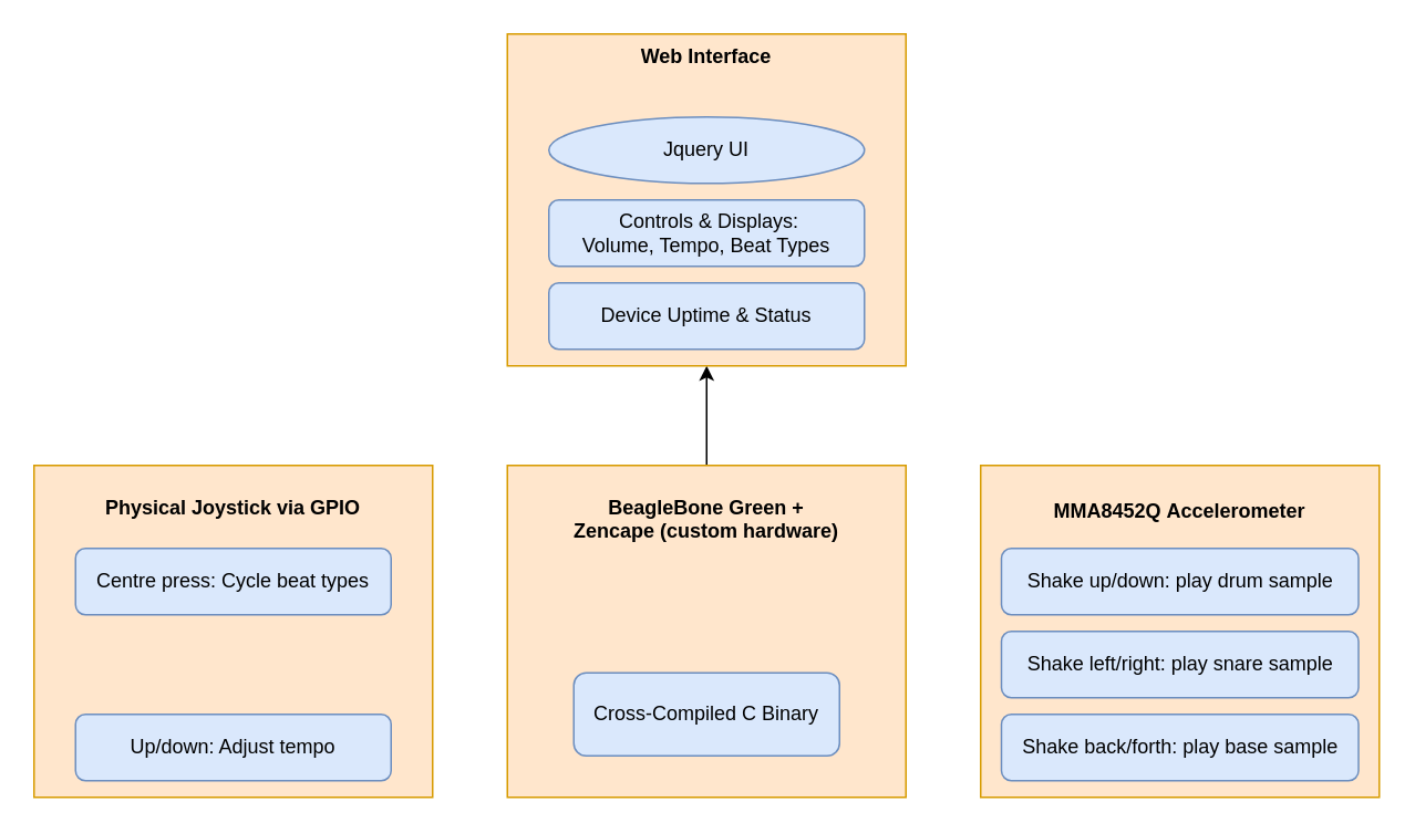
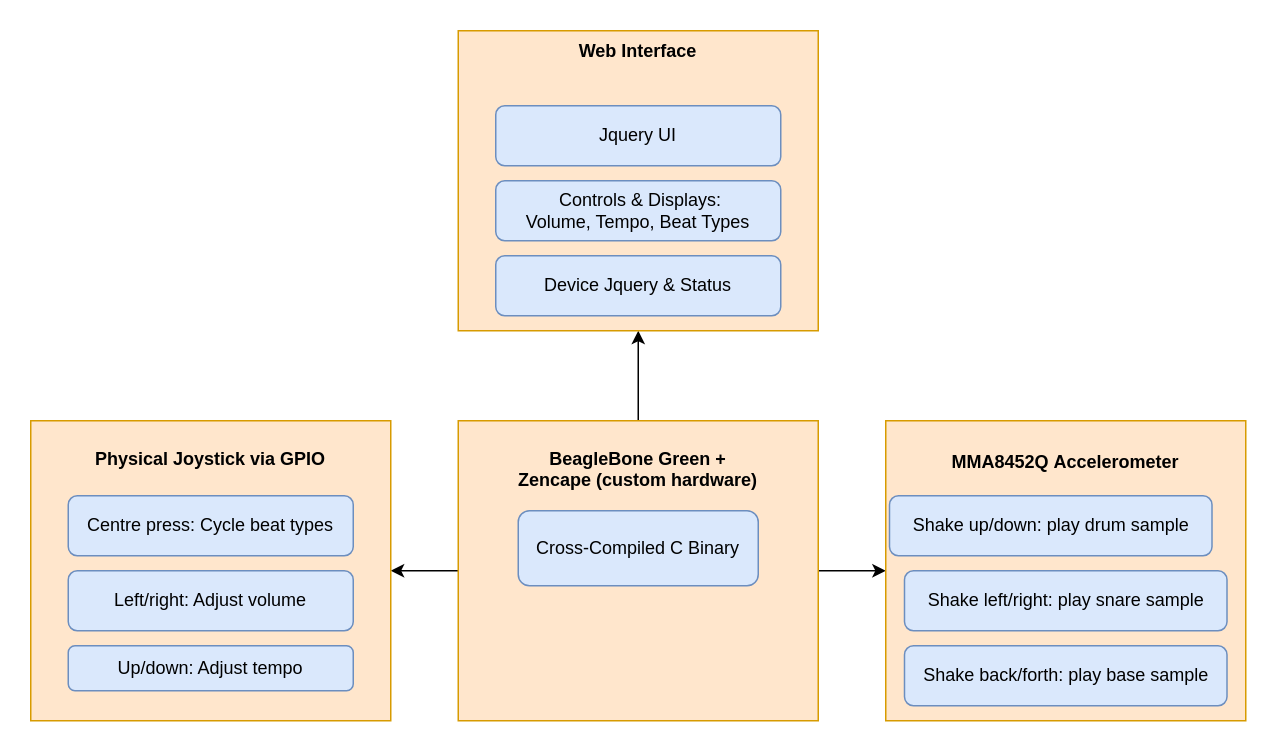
  <mxCell id="0" />
  <mxCell id="1" parent="0" />
+ <mxCell id="2" style="edgeStyle=orthogonalEdgeStyle;rounded=0;orthogonalLoop=1;jettySize=auto;html=1;exitX=0;exitY=0.5;exitDx=0;exitDy=0;entryX=1;entryY=0.5;entryDx=0;entryDy=0;" edge="1" parent="1" source="5" target="10"><mxGeometry relative="1" as="geometry" /></mxCell>
+ <mxCell id="3" style="edgeStyle=orthogonalEdgeStyle;rounded=0;orthogonalLoop=1;jettySize=auto;html=1;exitX=1;exitY=0.5;exitDx=0;exitDy=0;entryX=0;entryY=0.5;entryDx=0;entryDy=0;" edge="1" parent="1" source="5" target="14"><mxGeometry relative="1" as="geometry" /></mxCell>
  <mxCell id="4" style="edgeStyle=orthogonalEdgeStyle;rounded=0;orthogonalLoop=1;jettySize=auto;html=1;exitX=0.5;exitY=0;exitDx=0;exitDy=0;" edge="1" parent="1" source="5" target="7"><mxGeometry relative="1" as="geometry" /></mxCell>
  <mxCell id="5" value="&lt;p style=&quot;line-height: 120%&quot;&gt;&lt;b&gt;BeagleBone Green +&lt;br&gt;Zencape (custom hardware)&lt;/b&gt;&lt;/p&gt;" style="rounded=0;whiteSpace=wrap;html=1;align=center;horizontal=1;verticalAlign=top;fillColor=#ffe6cc;strokeColor=#d79b00;" vertex="1" parent="1"><mxGeometry x="305" y="280" width="240" height="200" as="geometry" /></mxCell>
- <mxCell id="6" value="Cross-Compiled C Binary" style="rounded=1;whiteSpace=wrap;html=1;fillColor=#dae8fc;strokeColor=#6c8ebf;" vertex="1" parent="1"><mxGeometry x="345" y="405" width="160" height="50" as="geometry" /></mxCell>
+ <mxCell id="6" value="Cross-Compiled C Binary" style="rounded=1;whiteSpace=wrap;html=1;fillColor=#dae8fc;strokeColor=#6c8ebf;" vertex="1" parent="1"><mxGeometry x="345" y="340" width="160" height="50" as="geometry" /></mxCell>
  <mxCell id="7" value="&lt;b&gt;Web Interface&lt;/b&gt;" style="rounded=0;whiteSpace=wrap;html=1;verticalAlign=top;fillColor=#ffe6cc;strokeColor=#d79b00;" vertex="1" parent="1"><mxGeometry x="305" y="20" width="240" height="200" as="geometry" /></mxCell>
  <mxCell id="8" value="&amp;nbsp;Controls &amp;amp; Displays:&lt;br&gt;Volume, Tempo, Beat Types" style="rounded=1;whiteSpace=wrap;html=1;fillColor=#dae8fc;strokeColor=#6c8ebf;" vertex="1" parent="1"><mxGeometry x="330" y="120" width="190" height="40" as="geometry" /></mxCell>
- <mxCell id="9" value="Device Uptime &amp;amp; Status" style="rounded=1;whiteSpace=wrap;html=1;fillColor=#dae8fc;strokeColor=#6c8ebf;" vertex="1" parent="1"><mxGeometry x="330" y="170" width="190" height="40" as="geometry" /></mxCell>
+ <mxCell id="9" value="Device Jquery &amp;amp; Status" style="rounded=1;whiteSpace=wrap;html=1;fillColor=#dae8fc;strokeColor=#6c8ebf;" vertex="1" parent="1"><mxGeometry x="330" y="170" width="190" height="40" as="geometry" /></mxCell>
  <mxCell id="10" value="&lt;p style=&quot;line-height: 120%&quot;&gt;&lt;b&gt;Physical Joystick via GPIO&lt;/b&gt;&lt;/p&gt;" style="rounded=0;whiteSpace=wrap;html=1;align=center;horizontal=1;verticalAlign=top;fillColor=#ffe6cc;strokeColor=#d79b00;" vertex="1" parent="1"><mxGeometry x="20" y="280" width="240" height="200" as="geometry" /></mxCell>
  <mxCell id="11" value="Centre press: Cycle beat types" style="rounded=1;whiteSpace=wrap;html=1;fillColor=#dae8fc;strokeColor=#6c8ebf;" vertex="1" parent="1"><mxGeometry x="45" y="330" width="190" height="40" as="geometry" /></mxCell>
- <mxCell id="13" value="Up/down: Adjust tempo" style="rounded=1;whiteSpace=wrap;html=1;fillColor=#dae8fc;strokeColor=#6c8ebf;" vertex="1" parent="1"><mxGeometry x="45" y="430" width="190" height="40" as="geometry" /></mxCell>
+ <mxCell id="12" value="Left/right: Adjust volume" style="rounded=1;whiteSpace=wrap;html=1;fillColor=#dae8fc;strokeColor=#6c8ebf;" vertex="1" parent="1"><mxGeometry x="45" y="380" width="190" height="40" as="geometry" /></mxCell>
+ <mxCell id="13" value="Up/down: Adjust tempo" style="rounded=1;whiteSpace=wrap;html=1;fillColor=#dae8fc;strokeColor=#6c8ebf;" vertex="1" parent="1"><mxGeometry x="45" y="430" width="190" height="30" as="geometry" /></mxCell>
  <mxCell id="14" value="&lt;b&gt;&lt;br&gt;MMA8452Q&amp;nbsp;&lt;span&gt;Accelerometer&lt;/span&gt;&lt;/b&gt;" style="rounded=0;whiteSpace=wrap;html=1;align=center;horizontal=1;verticalAlign=top;fillColor=#ffe6cc;strokeColor=#d79b00;" vertex="1" parent="1"><mxGeometry x="590" y="280" width="240" height="200" as="geometry" /></mxCell>
- <mxCell id="15" value="Shake up/down: play drum sample" style="rounded=1;whiteSpace=wrap;html=1;fillColor=#dae8fc;strokeColor=#6c8ebf;" vertex="1" parent="1"><mxGeometry x="602.5" y="330" width="215" height="40" as="geometry" /></mxCell>
+ <mxCell id="15" value="Shake up/down: play drum sample" style="rounded=1;whiteSpace=wrap;html=1;fillColor=#dae8fc;strokeColor=#6c8ebf;" vertex="1" parent="1"><mxGeometry x="592.5" y="330" width="215" height="40" as="geometry" /></mxCell>
  <mxCell id="16" value="Shake left/right: play snare sample" style="rounded=1;whiteSpace=wrap;html=1;fillColor=#dae8fc;strokeColor=#6c8ebf;" vertex="1" parent="1"><mxGeometry x="602.5" y="380" width="215" height="40" as="geometry" /></mxCell>
  <mxCell id="17" value="Shake back/forth: play base sample" style="rounded=1;whiteSpace=wrap;html=1;fillColor=#dae8fc;strokeColor=#6c8ebf;" vertex="1" parent="1"><mxGeometry x="602.5" y="430" width="215" height="40" as="geometry" /></mxCell>
- <mxCell id="18" value="Jquery UI" style="ellipse;whiteSpace=wrap;html=1;fillColor=#dae8fc;strokeColor=#6c8ebf;" vertex="1" parent="1"><mxGeometry x="330" y="70" width="190" height="40" as="geometry" /></mxCell>
+ <mxCell id="18" value="Jquery UI" style="rounded=1;whiteSpace=wrap;html=1;fillColor=#dae8fc;strokeColor=#6c8ebf;" vertex="1" parent="1"><mxGeometry x="330" y="70" width="190" height="40" as="geometry" /></mxCell>
